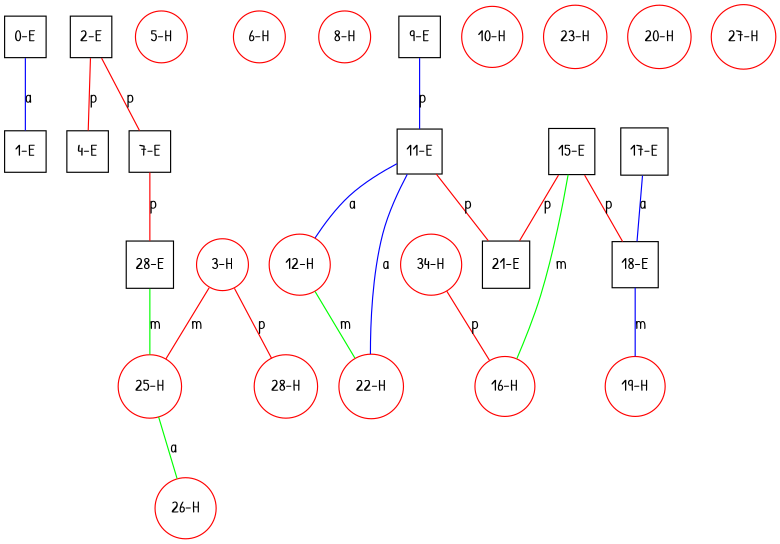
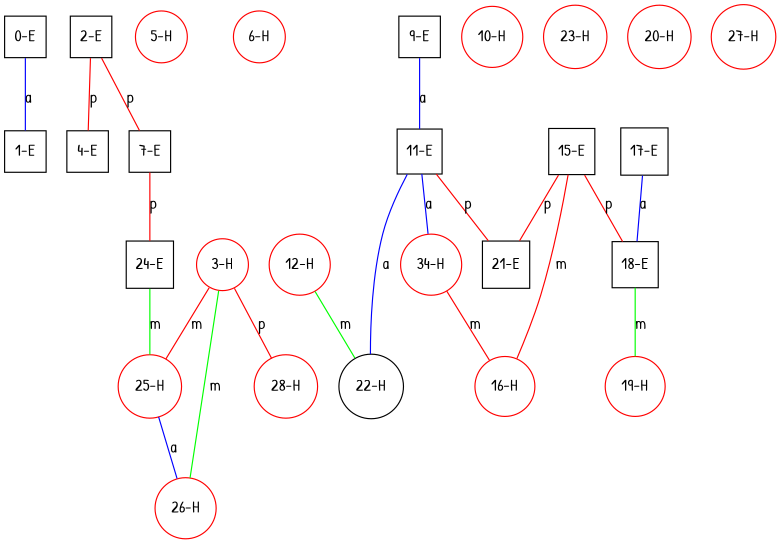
  graph {
    fontname="Patrick Hand"
    node [color=red fontname="Patrick Hand" shape=circle]
    edge [color=red fontname="Patrick Hand"]
    n1 [color=black label="0-E" shape=square]
    n2 [color=black label="1-E" shape=square]
    n3 [color=black label="2-E" shape=square]
    n4 [color=black label="4-E" shape=square]
    n5 [color=black label="7-E" shape=square]
-   n6 [color=black label="28-E" shape=square]
+   n6 [color=black label="24-E" shape=square]
    n7 [label="3-H"]
    n8 [label="25-H"]
    n9 [label="26-H"]
    n10 [label="28-H"]
    n11 [label="5-H"]
    n12 [label="6-H"]
-   n13 [label="8-H"]
    n14 [color=black label="9-E" shape=square]
    n15 [color=black label="11-E" shape=square]
    n16 [label="34-H"]
    n17 [color=black label="21-E" shape=square]
-   n18 [label="22-H"]
+   n18 [color=black label="22-H"]
    n19 [label="10-H"]
    n20 [label="16-H"]
    n21 [label="12-H"]
    n22 [label="23-H"]
    n23 [color=black label="15-E" shape=square]
    n24 [color=black label="18-E" shape=square]
    n25 [label="19-H"]
    n26 [color=black label="17-E" shape=square]
    n27 [label="20-H"]
    n28 [label="27-H"]
    n1 -- n2 [color=blue label=a]
    n3 -- n4 [label=p]
    n3 -- n5 [label=p]
    n5 -- n6 [label=p]
    n6 -- n8 [color=green label=m]
    n7 -- n8 [label=m]
+   n7 -- n9 [color=green label=m]
    n7 -- n10 [label=p]
-   n8 -- n9 [color=green label=a]
-   n14 -- n15 [color=blue label=p]
-   n15 -- n21 [color=blue label=a]
+   n8 -- n9 [color=blue label=a]
+   n14 -- n15 [color=blue label=a]
+   n15 -- n16 [color=blue label=a]
    n15 -- n17 [label=p]
    n15 -- n18 [color=blue label=a]
-   n16 -- n20 [label=p]
+   n16 -- n20 [label=m]
    n21 -- n18 [color=green label=m]
    n23 -- n17 [label=p]
-   n23 -- n20 [color=green label=m]
+   n23 -- n20 [label=m]
    n23 -- n24 [label=p]
-   n24 -- n25 [color=blue label=m]
+   n24 -- n25 [color=green label=m]
    n26 -- n24 [color=blue label=a]
  }
